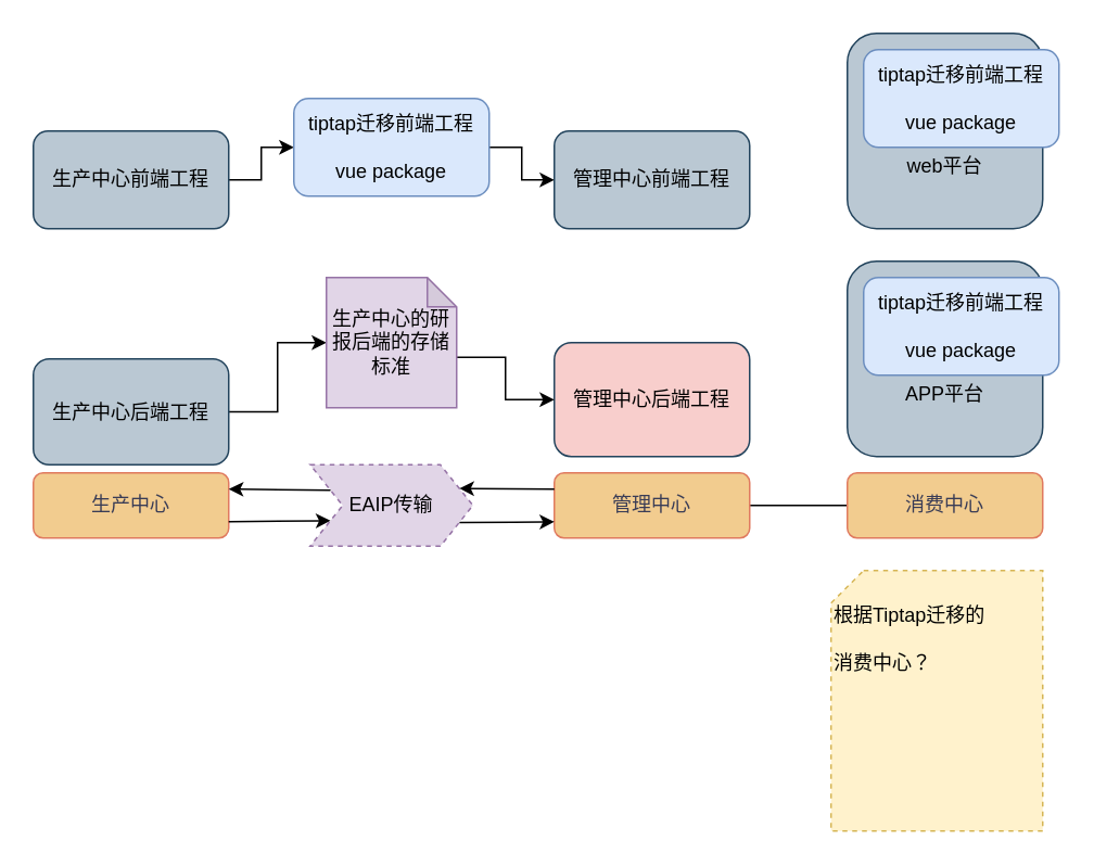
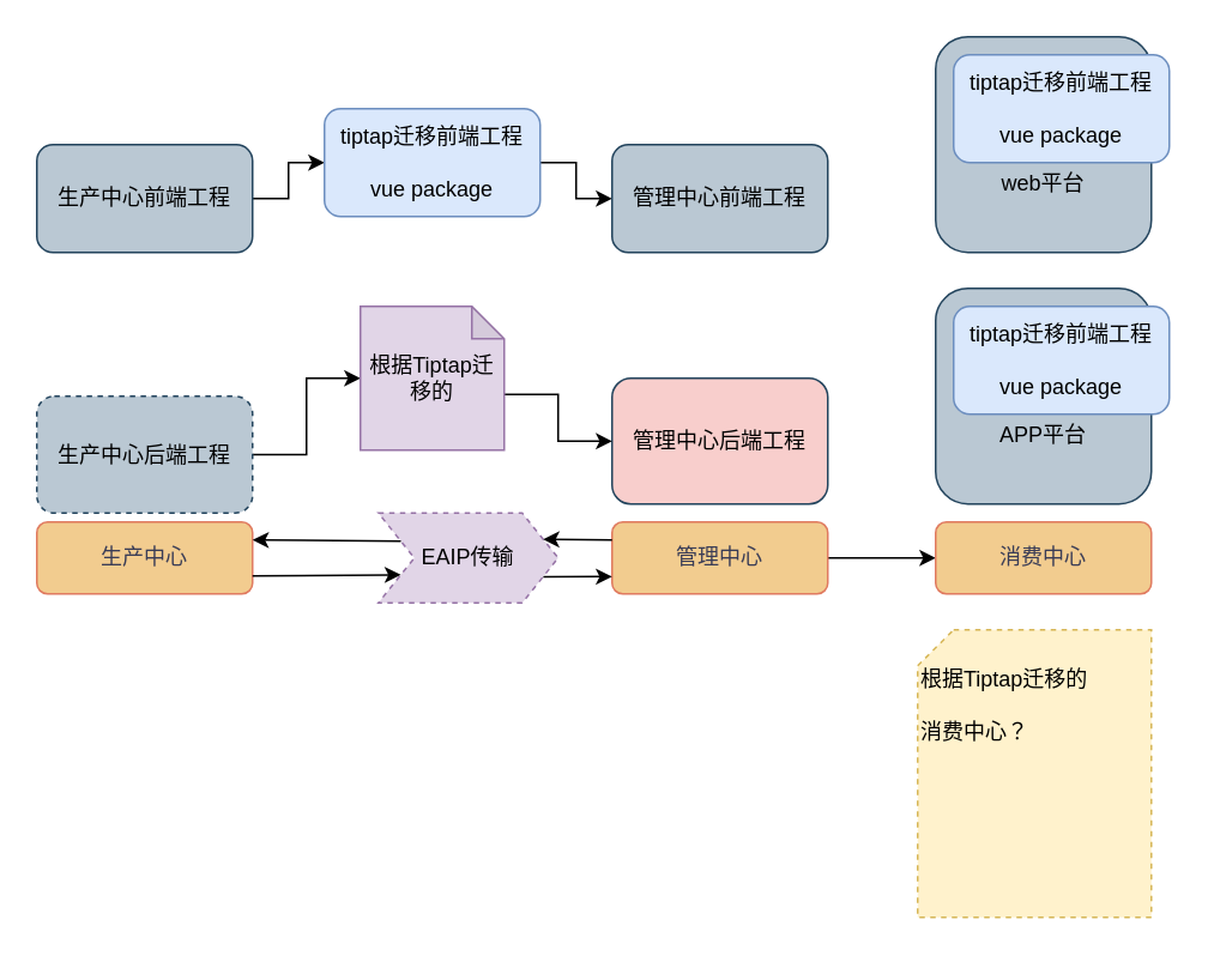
  <mxCell id="0" />
  <mxCell id="1" parent="0" />
  <mxCell id="2" style="edgeStyle=orthogonalEdgeStyle;rounded=0;orthogonalLoop=1;jettySize=auto;html=1;exitX=1;exitY=0.5;exitDx=0;exitDy=0;entryX=0;entryY=0.5;entryDx=0;entryDy=0;entryPerimeter=0;" edge="1" parent="1" source="3" target="25"><mxGeometry relative="1" as="geometry" /></mxCell>
- <mxCell id="3" value="生产中心后端工程" style="rounded=1;whiteSpace=wrap;html=1;fillColor=#bac8d3;strokeColor=#23445d;verticalAlign=middle;" parent="1" vertex="1"><mxGeometry x="20" y="220" width="120" height="65" as="geometry" /></mxCell>
+ <mxCell id="3" value="生产中心后端工程" style="rounded=1;whiteSpace=wrap;html=1;fillColor=#bac8d3;strokeColor=#23445d;verticalAlign=middle;dashed=1;" parent="1" vertex="1"><mxGeometry x="20" y="220" width="120" height="65" as="geometry" /></mxCell>
  <mxCell id="4" style="edgeStyle=orthogonalEdgeStyle;rounded=0;orthogonalLoop=1;jettySize=auto;html=1;exitX=1;exitY=0.5;exitDx=0;exitDy=0;entryX=0;entryY=0.5;entryDx=0;entryDy=0;" edge="1" parent="1" source="5" target="11"><mxGeometry relative="1" as="geometry" /></mxCell>
  <mxCell id="5" value="生产中心前端工程" style="rounded=1;whiteSpace=wrap;html=1;fillColor=#bac8d3;strokeColor=#23445d;" parent="1" vertex="1"><mxGeometry x="20" y="80" width="120" height="60" as="geometry" /></mxCell>
  <mxCell id="6" value="生产中心" style="rounded=1;whiteSpace=wrap;html=1;fontSize=12;glass=0;strokeWidth=1;shadow=0;labelBackgroundColor=none;fillColor=#F2CC8F;strokeColor=#E07A5F;fontColor=#393C56;" parent="1" vertex="1"><mxGeometry x="20" y="290" width="120" height="40" as="geometry" /></mxCell>
- <mxCell id="7" style="edgeStyle=orthogonalEdgeStyle;rounded=0;orthogonalLoop=1;jettySize=auto;html=1;exitX=1;exitY=0.5;exitDx=0;exitDy=0;entryX=0;entryY=0.5;entryDx=0;entryDy=0;endArrow=none;" parent="1" source="8" target="9" edge="1"><mxGeometry relative="1" as="geometry" /></mxCell>
+ <mxCell id="7" style="edgeStyle=orthogonalEdgeStyle;rounded=0;orthogonalLoop=1;jettySize=auto;html=1;exitX=1;exitY=0.5;exitDx=0;exitDy=0;entryX=0;entryY=0.5;entryDx=0;entryDy=0;" parent="1" source="8" target="9" edge="1"><mxGeometry relative="1" as="geometry" /></mxCell>
  <mxCell id="8" value="管理中心" style="rounded=1;whiteSpace=wrap;html=1;fontSize=12;glass=0;strokeWidth=1;shadow=0;labelBackgroundColor=none;fillColor=#F2CC8F;strokeColor=#E07A5F;fontColor=#393C56;" parent="1" vertex="1"><mxGeometry x="340" y="290" width="120" height="40" as="geometry" /></mxCell>
  <mxCell id="9" value="消费中心" style="rounded=1;whiteSpace=wrap;html=1;fontSize=12;glass=0;strokeWidth=1;shadow=0;labelBackgroundColor=none;fillColor=#F2CC8F;strokeColor=#E07A5F;fontColor=#393C56;" parent="1" vertex="1"><mxGeometry x="520" y="290" width="120" height="40" as="geometry" /></mxCell>
  <mxCell id="10" style="edgeStyle=orthogonalEdgeStyle;rounded=0;orthogonalLoop=1;jettySize=auto;html=1;exitX=1;exitY=0.5;exitDx=0;exitDy=0;entryX=0;entryY=0.5;entryDx=0;entryDy=0;" edge="1" parent="1" source="11" target="12"><mxGeometry relative="1" as="geometry" /></mxCell>
  <mxCell id="11" value="tiptap迁移前端工程&lt;br&gt;&lt;br&gt;vue package" style="rounded=1;whiteSpace=wrap;html=1;fillColor=#dae8fc;strokeColor=#6c8ebf;" parent="1" vertex="1"><mxGeometry x="180" y="60" width="120" height="60" as="geometry" /></mxCell>
  <mxCell id="12" value="管理中心前端工程" style="rounded=1;whiteSpace=wrap;html=1;fillColor=#bac8d3;strokeColor=#23445d;" parent="1" vertex="1"><mxGeometry x="340" y="80" width="120" height="60" as="geometry" /></mxCell>
  <mxCell id="13" value="管理中心后端工程" style="rounded=1;whiteSpace=wrap;html=1;fillColor=#f8cecc;strokeColor=#23445d;" parent="1" vertex="1"><mxGeometry x="340" y="210" width="120" height="70" as="geometry" /></mxCell>
  <mxCell id="14" style="edgeStyle=orthogonalEdgeStyle;rounded=0;orthogonalLoop=1;jettySize=auto;html=1;exitX=1;exitY=0.75;exitDx=0;exitDy=0;entryX=0;entryY=0.75;entryDx=0;entryDy=0;" parent="1" source="15" target="8" edge="1"><mxGeometry relative="1" as="geometry" /></mxCell>
- <mxCell id="15" value="EAIP传输" style="shape=step;perimeter=stepPerimeter;whiteSpace=wrap;html=1;fixedSize=1;fillColor=#e1d5e7;strokeColor=#9673a6;dashed=1;" parent="1" vertex="1"><mxGeometry x="190" y="285" width="100" height="50" as="geometry" /></mxCell>
+ <mxCell id="15" value="EAIP传输" style="shape=step;perimeter=stepPerimeter;whiteSpace=wrap;html=1;fixedSize=1;fillColor=#e1d5e7;strokeColor=#9673a6;dashed=1;" parent="1" vertex="1"><mxGeometry x="210" y="285" width="100" height="50" as="geometry" /></mxCell>
  <mxCell id="16" value="" style="endArrow=classic;html=1;rounded=0;exitX=0;exitY=0.25;exitDx=0;exitDy=0;entryX=1;entryY=0.25;entryDx=0;entryDy=0;" parent="1" source="15" target="6" edge="1"><mxGeometry width="50" height="50" relative="1" as="geometry"><mxPoint x="350" y="130" as="sourcePoint" /><mxPoint x="400" y="80" as="targetPoint" /></mxGeometry></mxCell>
  <mxCell id="17" value="" style="endArrow=classic;html=1;rounded=0;exitX=1;exitY=0.75;exitDx=0;exitDy=0;entryX=0;entryY=0.75;entryDx=0;entryDy=0;" parent="1" source="6" target="15" edge="1"><mxGeometry width="50" height="50" relative="1" as="geometry"><mxPoint x="350" y="130" as="sourcePoint" /><mxPoint x="400" y="80" as="targetPoint" /></mxGeometry></mxCell>
  <mxCell id="18" value="" style="endArrow=classic;html=1;rounded=0;exitX=0;exitY=0.25;exitDx=0;exitDy=0;entryX=1;entryY=0.25;entryDx=0;entryDy=0;" parent="1" source="8" target="15" edge="1"><mxGeometry width="50" height="50" relative="1" as="geometry"><mxPoint x="350" y="130" as="sourcePoint" /><mxPoint x="400" y="80" as="targetPoint" /></mxGeometry></mxCell>
  <mxCell id="19" value="&lt;br&gt;&lt;br&gt;&lt;br&gt;web平台" style="rounded=1;whiteSpace=wrap;html=1;fillColor=#bac8d3;strokeColor=#23445d;" parent="1" vertex="1"><mxGeometry x="520" y="20" width="120" height="120" as="geometry" /></mxCell>
  <mxCell id="20" value="&lt;br&gt;&lt;br&gt;&lt;br&gt;APP平台" style="rounded=1;whiteSpace=wrap;html=1;fillColor=#bac8d3;strokeColor=#23445d;" parent="1" vertex="1"><mxGeometry x="520" y="160" width="120" height="120" as="geometry" /></mxCell>
  <mxCell id="21" value="tiptap迁移前端工程&lt;br&gt;&lt;br&gt;vue package" style="rounded=1;whiteSpace=wrap;html=1;fillColor=#dae8fc;strokeColor=#6c8ebf;" parent="1" vertex="1"><mxGeometry x="530" y="30" width="120" height="60" as="geometry" /></mxCell>
  <mxCell id="22" value="tiptap迁移前端工程&lt;br&gt;&lt;br&gt;vue package" style="rounded=1;whiteSpace=wrap;html=1;fillColor=#dae8fc;strokeColor=#6c8ebf;" parent="1" vertex="1"><mxGeometry x="530" y="170" width="120" height="60" as="geometry" /></mxCell>
  <mxCell id="23" value="&lt;br&gt;根据Tiptap迁移的&lt;br&gt;&lt;br&gt;消费中心？" style="shape=card;whiteSpace=wrap;html=1;dashed=1;size=20;fillColor=#fff2cc;strokeColor=#d6b656;verticalAlign=top;align=left;" vertex="1" parent="1"><mxGeometry x="510" y="350" width="130" height="160" as="geometry" /></mxCell>
  <mxCell id="24" style="edgeStyle=orthogonalEdgeStyle;rounded=0;orthogonalLoop=1;jettySize=auto;html=1;exitX=0;exitY=0;exitDx=80;exitDy=49;exitPerimeter=0;entryX=0;entryY=0.5;entryDx=0;entryDy=0;" edge="1" parent="1" source="25" target="13"><mxGeometry relative="1" as="geometry" /></mxCell>
- <mxCell id="25" value="生产中心的研报后端的存储标准" style="shape=note;whiteSpace=wrap;html=1;backgroundOutline=1;darkOpacity=0.05;size=18;fillColor=#e1d5e7;strokeColor=#9673a6;" vertex="1" parent="1"><mxGeometry x="200" y="170" width="80" height="80" as="geometry" /></mxCell>
+ <mxCell id="25" value="根据Tiptap迁移的" style="shape=note;whiteSpace=wrap;html=1;backgroundOutline=1;darkOpacity=0.05;size=18;fillColor=#e1d5e7;strokeColor=#9673a6;" vertex="1" parent="1"><mxGeometry x="200" y="170" width="80" height="80" as="geometry" /></mxCell>
